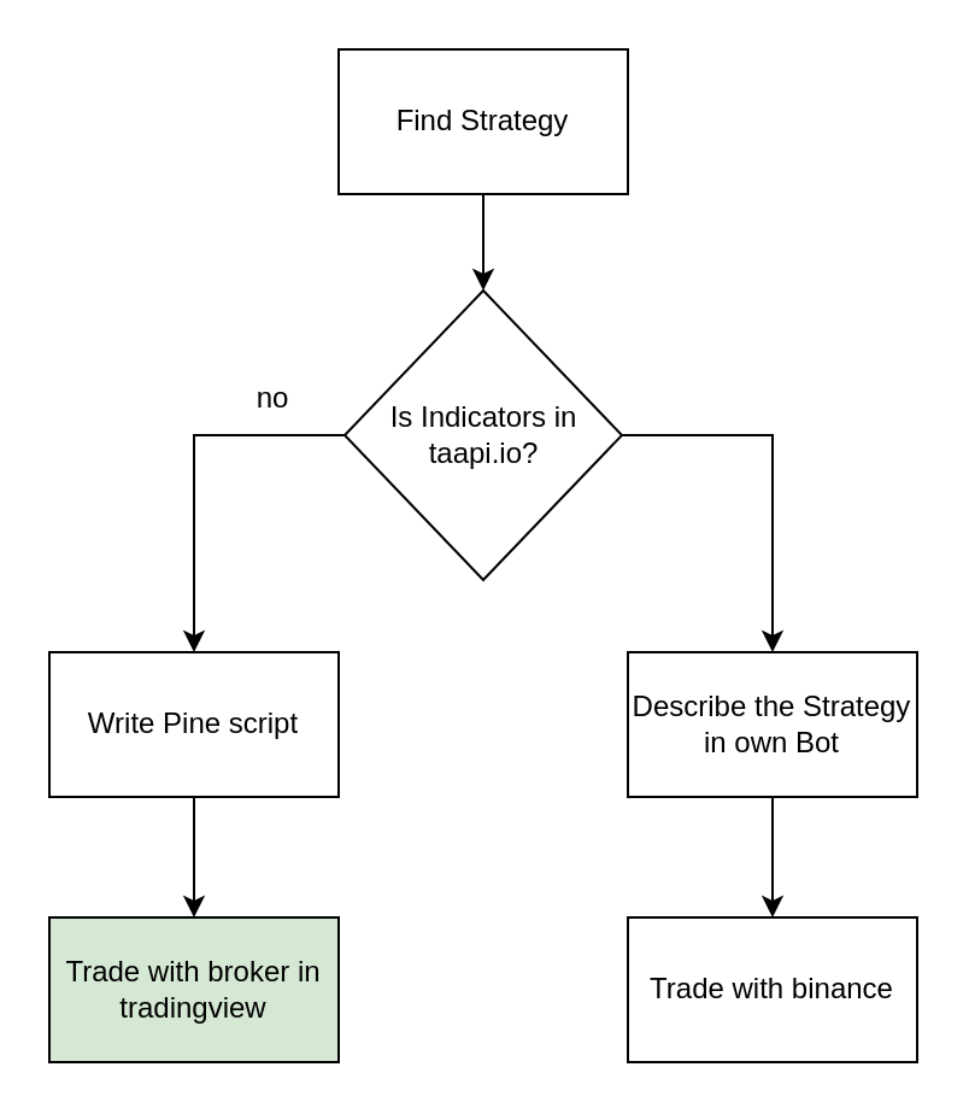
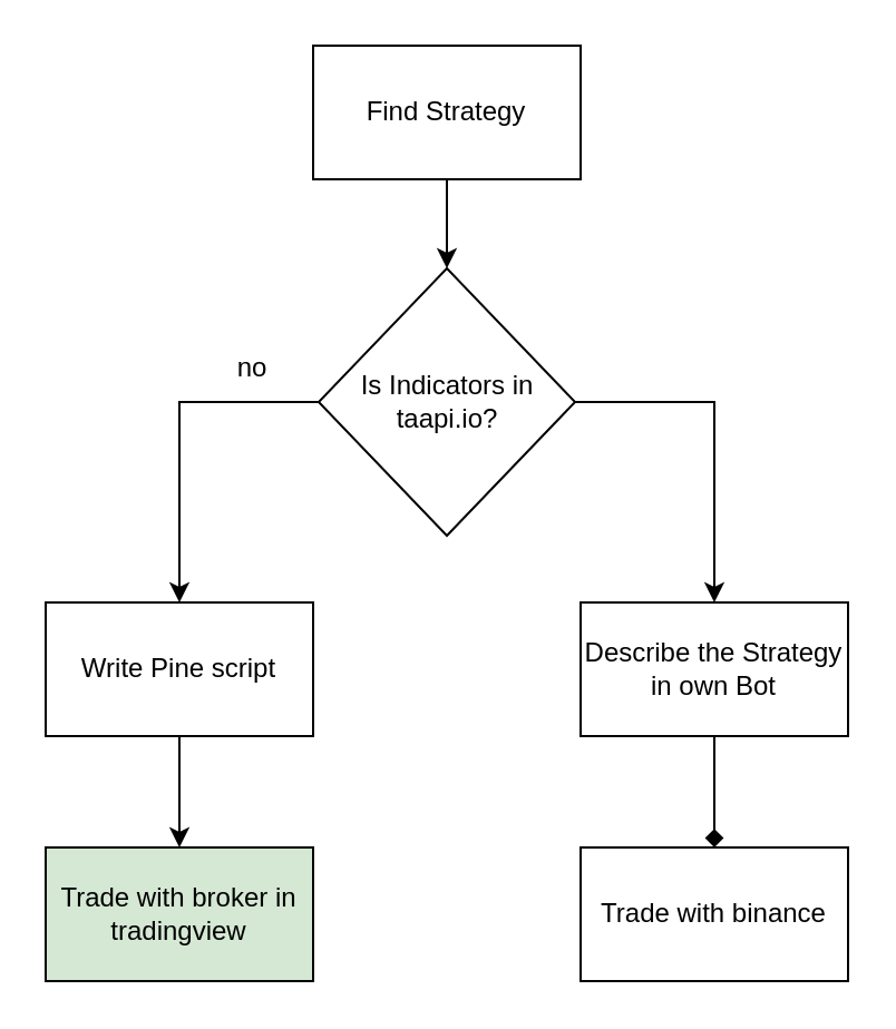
  <mxCell id="0" />
  <mxCell id="1" parent="0" />
  <mxCell id="2" style="edgeStyle=orthogonalEdgeStyle;rounded=0;orthogonalLoop=1;jettySize=auto;html=1;entryX=0.5;entryY=0;entryDx=0;entryDy=0;" edge="1" parent="1" source="3" target="6"><mxGeometry relative="1" as="geometry" /></mxCell>
  <mxCell id="3" value="Find Strategy" style="rounded=0;whiteSpace=wrap;html=1;" vertex="1" parent="1"><mxGeometry x="140" y="20" width="120" height="60" as="geometry" /></mxCell>
  <mxCell id="4" style="edgeStyle=orthogonalEdgeStyle;rounded=0;orthogonalLoop=1;jettySize=auto;html=1;entryX=0.5;entryY=0;entryDx=0;entryDy=0;" edge="1" parent="1" source="6" target="8"><mxGeometry relative="1" as="geometry" /></mxCell>
  <mxCell id="5" style="edgeStyle=orthogonalEdgeStyle;rounded=0;orthogonalLoop=1;jettySize=auto;html=1;entryX=0.5;entryY=0;entryDx=0;entryDy=0;" edge="1" parent="1" source="6" target="11"><mxGeometry relative="1" as="geometry" /></mxCell>
  <mxCell id="6" value="Is Indicators in taapi.io?" style="rhombus;whiteSpace=wrap;html=1;" vertex="1" parent="1"><mxGeometry x="142.5" y="120" width="115" height="120" as="geometry" /></mxCell>
- <mxCell id="7" style="edgeStyle=orthogonalEdgeStyle;rounded=0;orthogonalLoop=1;jettySize=auto;html=1;entryX=0.5;entryY=0;entryDx=0;entryDy=0;" edge="1" parent="1" source="8" target="9"><mxGeometry relative="1" as="geometry" /></mxCell>
+ <mxCell id="7" style="edgeStyle=orthogonalEdgeStyle;rounded=0;orthogonalLoop=1;jettySize=auto;html=1;entryX=0.5;entryY=0;entryDx=0;entryDy=0;endArrow=diamond;" edge="1" parent="1" source="8" target="9"><mxGeometry relative="1" as="geometry" /></mxCell>
  <mxCell id="8" value="Describe the Strategy in own Bot" style="rounded=0;whiteSpace=wrap;html=1;" vertex="1" parent="1"><mxGeometry x="260" y="270" width="120" height="60" as="geometry" /></mxCell>
  <mxCell id="9" value="Trade with binance" style="rounded=0;whiteSpace=wrap;html=1;" vertex="1" parent="1"><mxGeometry x="260" y="380" width="120" height="60" as="geometry" /></mxCell>
  <mxCell id="10" style="edgeStyle=orthogonalEdgeStyle;rounded=0;orthogonalLoop=1;jettySize=auto;html=1;" edge="1" parent="1" source="11" target="13"><mxGeometry relative="1" as="geometry" /></mxCell>
  <mxCell id="11" value="Write Pine script" style="rounded=0;whiteSpace=wrap;html=1;" vertex="1" parent="1"><mxGeometry x="20" y="270" width="120" height="60" as="geometry" /></mxCell>
  <mxCell id="12" value="no" style="text;html=1;strokeColor=none;fillColor=none;align=center;verticalAlign=middle;whiteSpace=wrap;rounded=0;" vertex="1" parent="1"><mxGeometry x="83" y="150" width="60" height="30" as="geometry" /></mxCell>
  <mxCell id="13" value="Trade with broker in tradingview" style="rounded=0;whiteSpace=wrap;html=1;fillColor=#d5e8d4;" vertex="1" parent="1"><mxGeometry x="20" y="380" width="120" height="60" as="geometry" /></mxCell>
